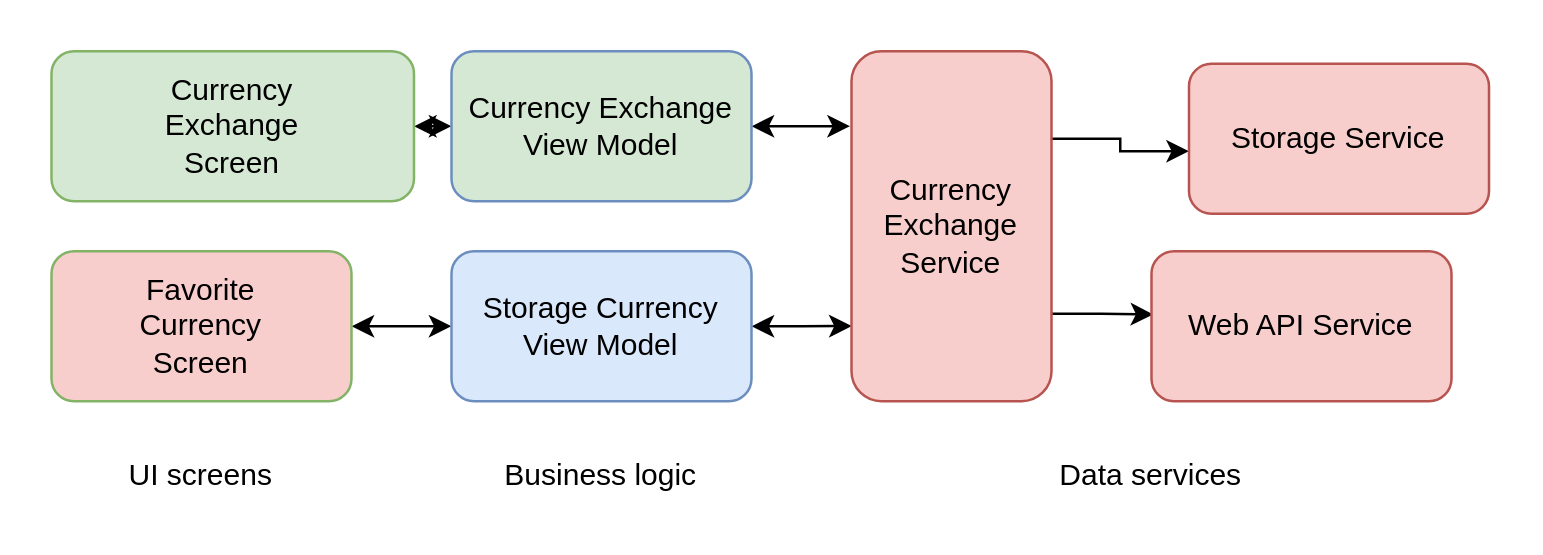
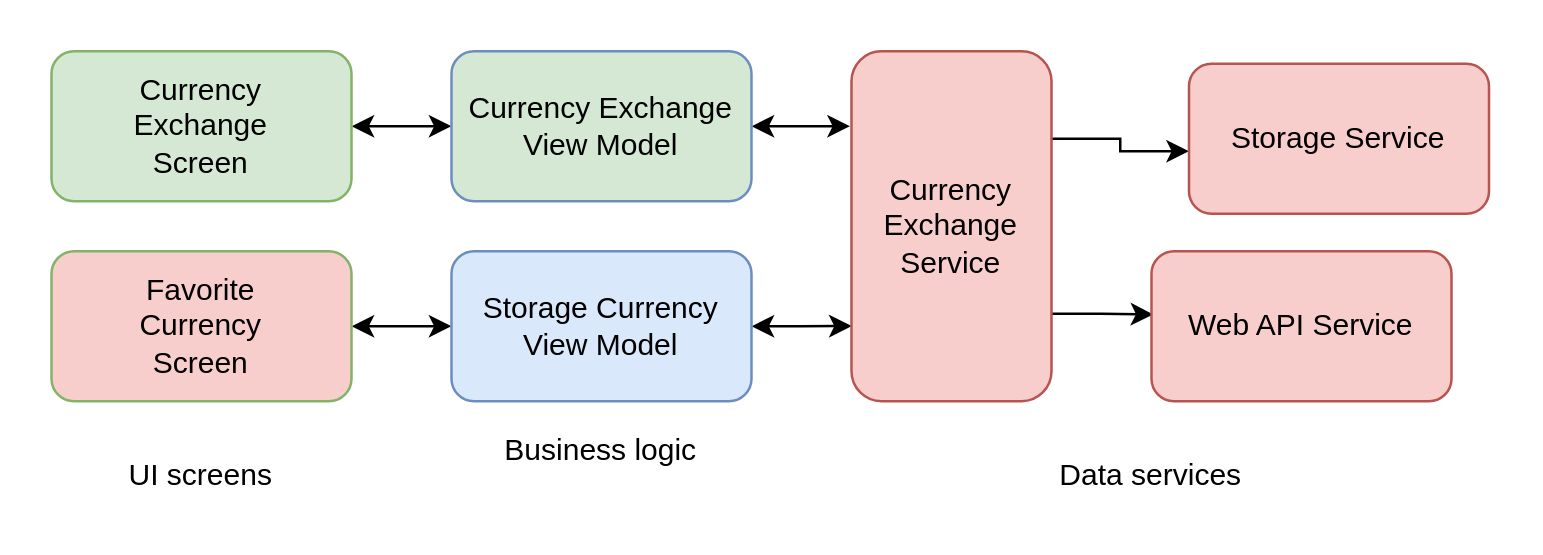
  <mxCell id="0" />
  <mxCell id="1" parent="0" />
  <mxCell id="2" style="edgeStyle=orthogonalEdgeStyle;rounded=0;orthogonalLoop=1;jettySize=auto;html=1;exitX=1;exitY=0.5;exitDx=0;exitDy=0;entryX=0;entryY=0.5;entryDx=0;entryDy=0;startArrow=classic;startFill=1;" edge="1" parent="1" source="3" target="5"><mxGeometry relative="1" as="geometry" /></mxCell>
  <mxCell id="3" value="Favorite&lt;br&gt;Currency&lt;br&gt;Screen" style="rounded=1;whiteSpace=wrap;html=1;fillColor=#f8cecc;strokeColor=#82b366;" vertex="1" parent="1"><mxGeometry x="20" y="100" width="120" height="60" as="geometry" /></mxCell>
  <mxCell id="4" style="edgeStyle=orthogonalEdgeStyle;rounded=0;orthogonalLoop=1;jettySize=auto;html=1;exitX=1;exitY=0.5;exitDx=0;exitDy=0;entryX=0.001;entryY=0.785;entryDx=0;entryDy=0;entryPerimeter=0;startArrow=classic;startFill=1;" edge="1" parent="1" source="5" target="8"><mxGeometry relative="1" as="geometry" /></mxCell>
  <mxCell id="5" value="Storage Currency&lt;br&gt;View Model" style="rounded=1;whiteSpace=wrap;html=1;fillColor=#dae8fc;strokeColor=#6c8ebf;" vertex="1" parent="1"><mxGeometry x="180" y="100" width="120" height="60" as="geometry" /></mxCell>
  <mxCell id="6" style="edgeStyle=orthogonalEdgeStyle;rounded=0;orthogonalLoop=1;jettySize=auto;html=1;exitX=1;exitY=0.25;exitDx=0;exitDy=0;entryX=0;entryY=0.583;entryDx=0;entryDy=0;entryPerimeter=0;startArrow=none;startFill=0;" edge="1" parent="1" source="8" target="16"><mxGeometry relative="1" as="geometry" /></mxCell>
  <mxCell id="7" style="edgeStyle=orthogonalEdgeStyle;rounded=0;orthogonalLoop=1;jettySize=auto;html=1;exitX=1;exitY=0.75;exitDx=0;exitDy=0;entryX=0.006;entryY=0.421;entryDx=0;entryDy=0;entryPerimeter=0;startArrow=none;startFill=0;" edge="1" parent="1" source="8" target="17"><mxGeometry relative="1" as="geometry" /></mxCell>
  <mxCell id="8" value="Currency&lt;br&gt;Exchange&lt;br&gt;Service" style="rounded=1;whiteSpace=wrap;html=1;fillColor=#f8cecc;strokeColor=#b85450;" vertex="1" parent="1"><mxGeometry x="340" y="20" width="80" height="140" as="geometry" /></mxCell>
  <mxCell id="9" value="UI screens" style="text;html=1;strokeColor=none;fillColor=none;align=center;verticalAlign=middle;whiteSpace=wrap;rounded=0;" vertex="1" parent="1"><mxGeometry x="20" y="180" width="120" height="20" as="geometry" /></mxCell>
- <mxCell id="10" value="Business logic" style="text;html=1;strokeColor=none;fillColor=none;align=center;verticalAlign=middle;whiteSpace=wrap;rounded=0;" vertex="1" parent="1"><mxGeometry x="180" y="180" width="120" height="20" as="geometry" /></mxCell>
+ <mxCell id="10" value="Business logic" style="text;html=1;strokeColor=none;fillColor=none;align=center;verticalAlign=middle;whiteSpace=wrap;rounded=0;" vertex="1" parent="1"><mxGeometry x="180" y="170" width="120" height="20" as="geometry" /></mxCell>
  <mxCell id="11" value="Data services" style="text;html=1;strokeColor=none;fillColor=none;align=center;verticalAlign=middle;whiteSpace=wrap;rounded=0;" vertex="1" parent="1"><mxGeometry x="340" y="180" width="240" height="20" as="geometry" /></mxCell>
  <mxCell id="12" style="edgeStyle=orthogonalEdgeStyle;rounded=0;orthogonalLoop=1;jettySize=auto;html=1;exitX=1;exitY=0.5;exitDx=0;exitDy=0;entryX=0;entryY=0.5;entryDx=0;entryDy=0;startArrow=classic;startFill=1;" edge="1" parent="1" source="13" target="15"><mxGeometry relative="1" as="geometry" /></mxCell>
- <mxCell id="13" value="Currency&lt;br&gt;Exchange&lt;br&gt;Screen" style="rounded=1;whiteSpace=wrap;html=1;fillColor=#d5e8d4;strokeColor=#82b366;" vertex="1" parent="1"><mxGeometry x="20" y="20" width="145" height="60" as="geometry" /></mxCell>
+ <mxCell id="13" value="Currency&lt;br&gt;Exchange&lt;br&gt;Screen" style="rounded=1;whiteSpace=wrap;html=1;fillColor=#d5e8d4;strokeColor=#82b366;" vertex="1" parent="1"><mxGeometry x="20" y="20" width="120" height="60" as="geometry" /></mxCell>
  <mxCell id="14" style="edgeStyle=orthogonalEdgeStyle;rounded=0;orthogonalLoop=1;jettySize=auto;html=1;exitX=1;exitY=0.5;exitDx=0;exitDy=0;entryX=-0.008;entryY=0.213;entryDx=0;entryDy=0;entryPerimeter=0;startArrow=classic;startFill=1;" edge="1" parent="1" source="15" target="8"><mxGeometry relative="1" as="geometry" /></mxCell>
  <mxCell id="15" value="Currency Exchange&lt;br&gt;View Model" style="rounded=1;whiteSpace=wrap;html=1;fillColor=#d5e8d4;strokeColor=#6c8ebf;" vertex="1" parent="1"><mxGeometry x="180" y="20" width="120" height="60" as="geometry" /></mxCell>
  <mxCell id="16" value="Storage Service" style="rounded=1;whiteSpace=wrap;html=1;fillColor=#f8cecc;strokeColor=#b85450;" vertex="1" parent="1"><mxGeometry x="475" y="25" width="120" height="60" as="geometry" /></mxCell>
  <mxCell id="17" value="Web API Service" style="rounded=1;whiteSpace=wrap;html=1;fillColor=#f8cecc;strokeColor=#b85450;" vertex="1" parent="1"><mxGeometry x="460" y="100" width="120" height="60" as="geometry" /></mxCell>
